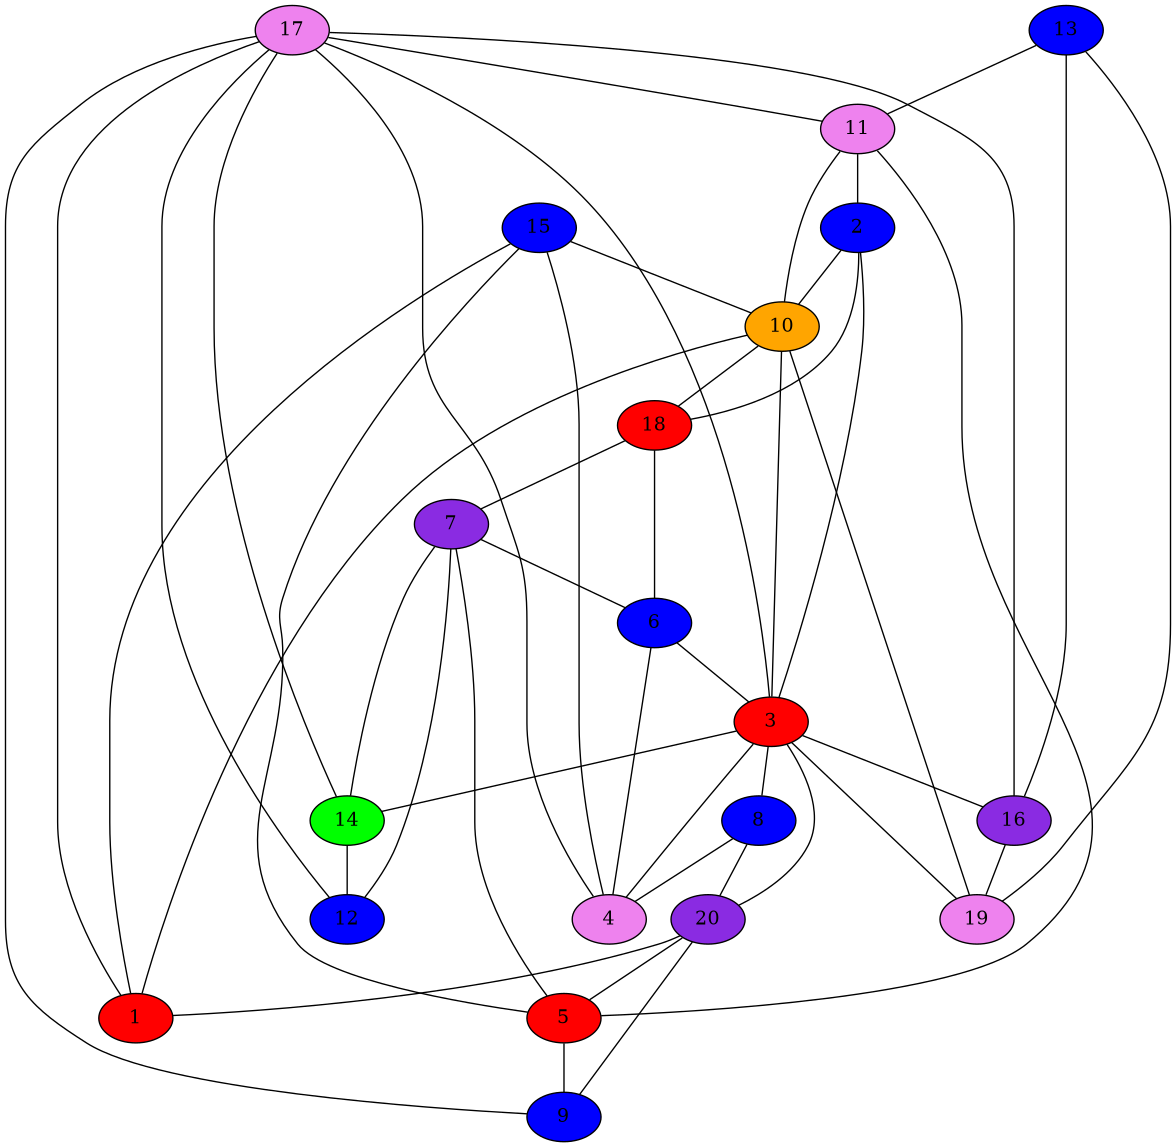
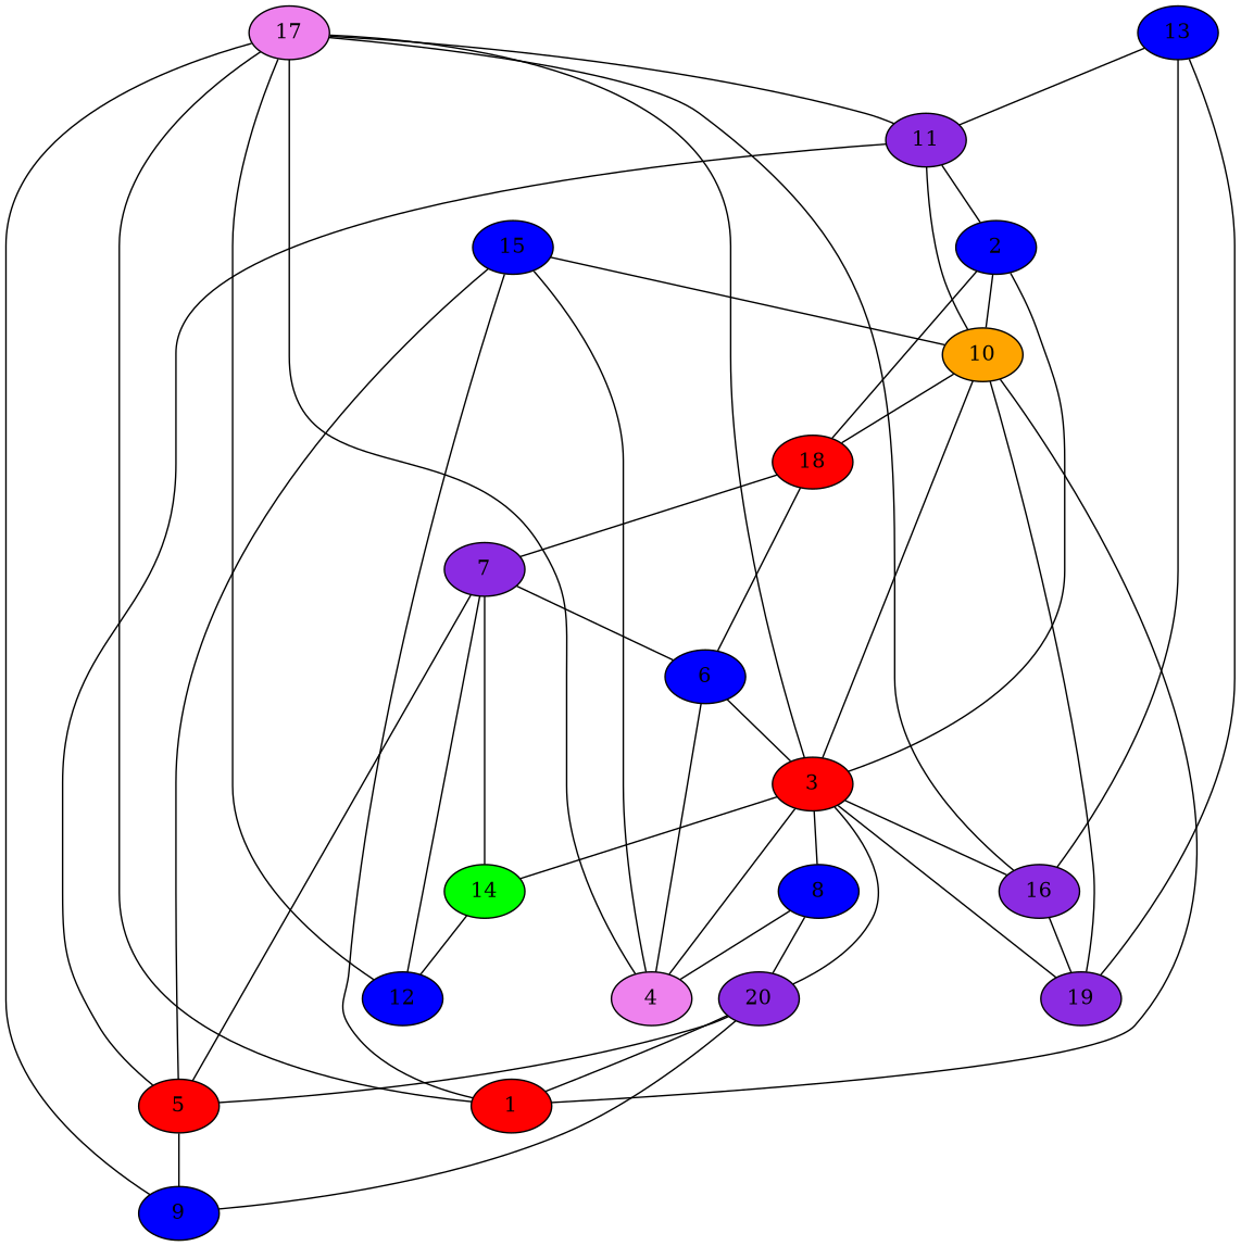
  graph {
    node [fillcolor=Blue style=filled]
    17 [fillcolor=Violet]
    14 [fillcolor=Green]
    1 [fillcolor=Red]
    12
-   11 [fillcolor=Violet]
+   11 [fillcolor=BlueViolet]
    20 [fillcolor=BlueViolet]
    5 [fillcolor=Red]
    9
    10 [fillcolor=Orange]
    18 [fillcolor=Red]
    3 [fillcolor=Red]
    8
-   19 [fillcolor=Violet]
+   19 [fillcolor=BlueViolet]
    16 [fillcolor=BlueViolet]
    4 [fillcolor=Violet]
    6
    7 [fillcolor=BlueViolet]
    15
    2
    13
-   17 -- 14
    17 -- 1
    17 -- 12
    17 -- 11
    14 -- 12
    11 -- 2
    20 -- 1
    20 -- 5
    20 -- 9
    5 -- 11
    5 -- 9
    9 -- 17
    10 -- 1
    10 -- 11
    10 -- 18
    18 -- 6
    18 -- 7
    3 -- 17
    3 -- 14
    3 -- 20
    3 -- 10
    3 -- 8
    3 -- 19
    3 -- 16
    8 -- 20
    8 -- 4
    19 -- 10
    16 -- 17
    16 -- 19
    4 -- 17
    4 -- 3
    4 -- 6
    6 -- 3
    7 -- 14
    7 -- 12
    7 -- 5
    7 -- 6
    15 -- 1
    15 -- 5
    15 -- 10
    15 -- 4
    2 -- 10
    2 -- 18
    2 -- 3
    13 -- 11
    13 -- 19
    13 -- 16
  }
